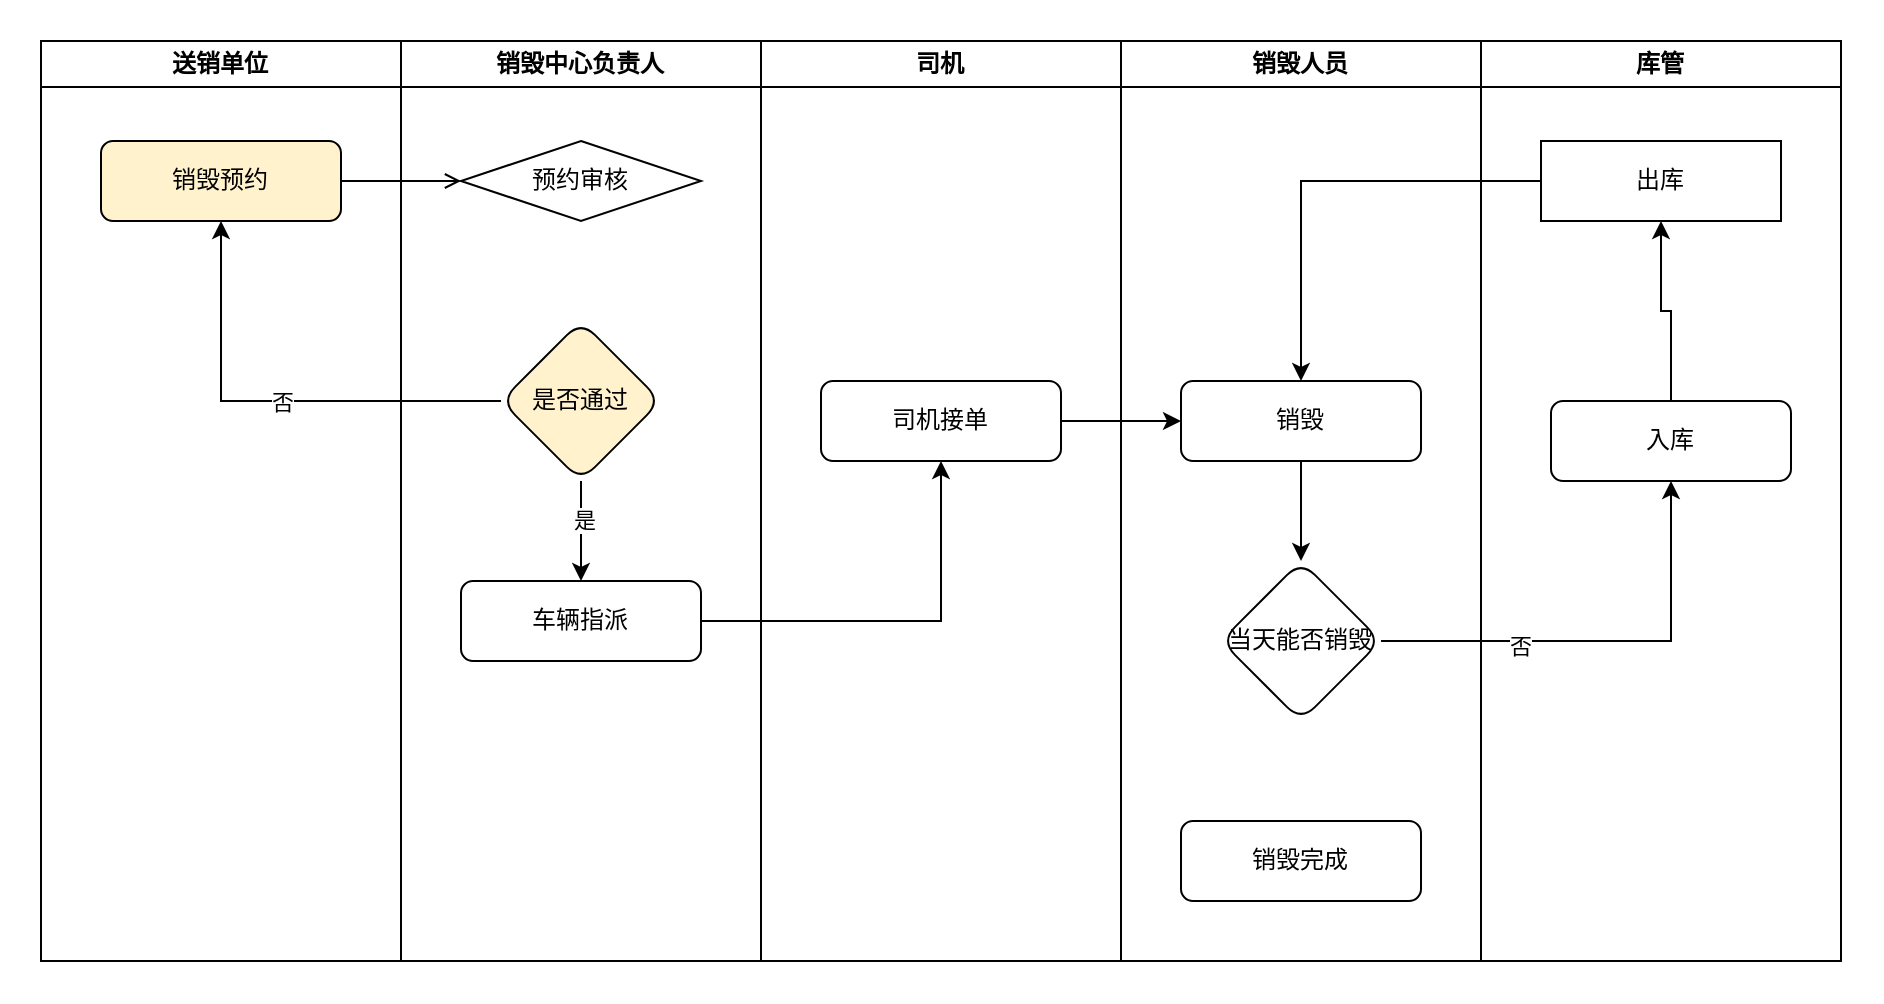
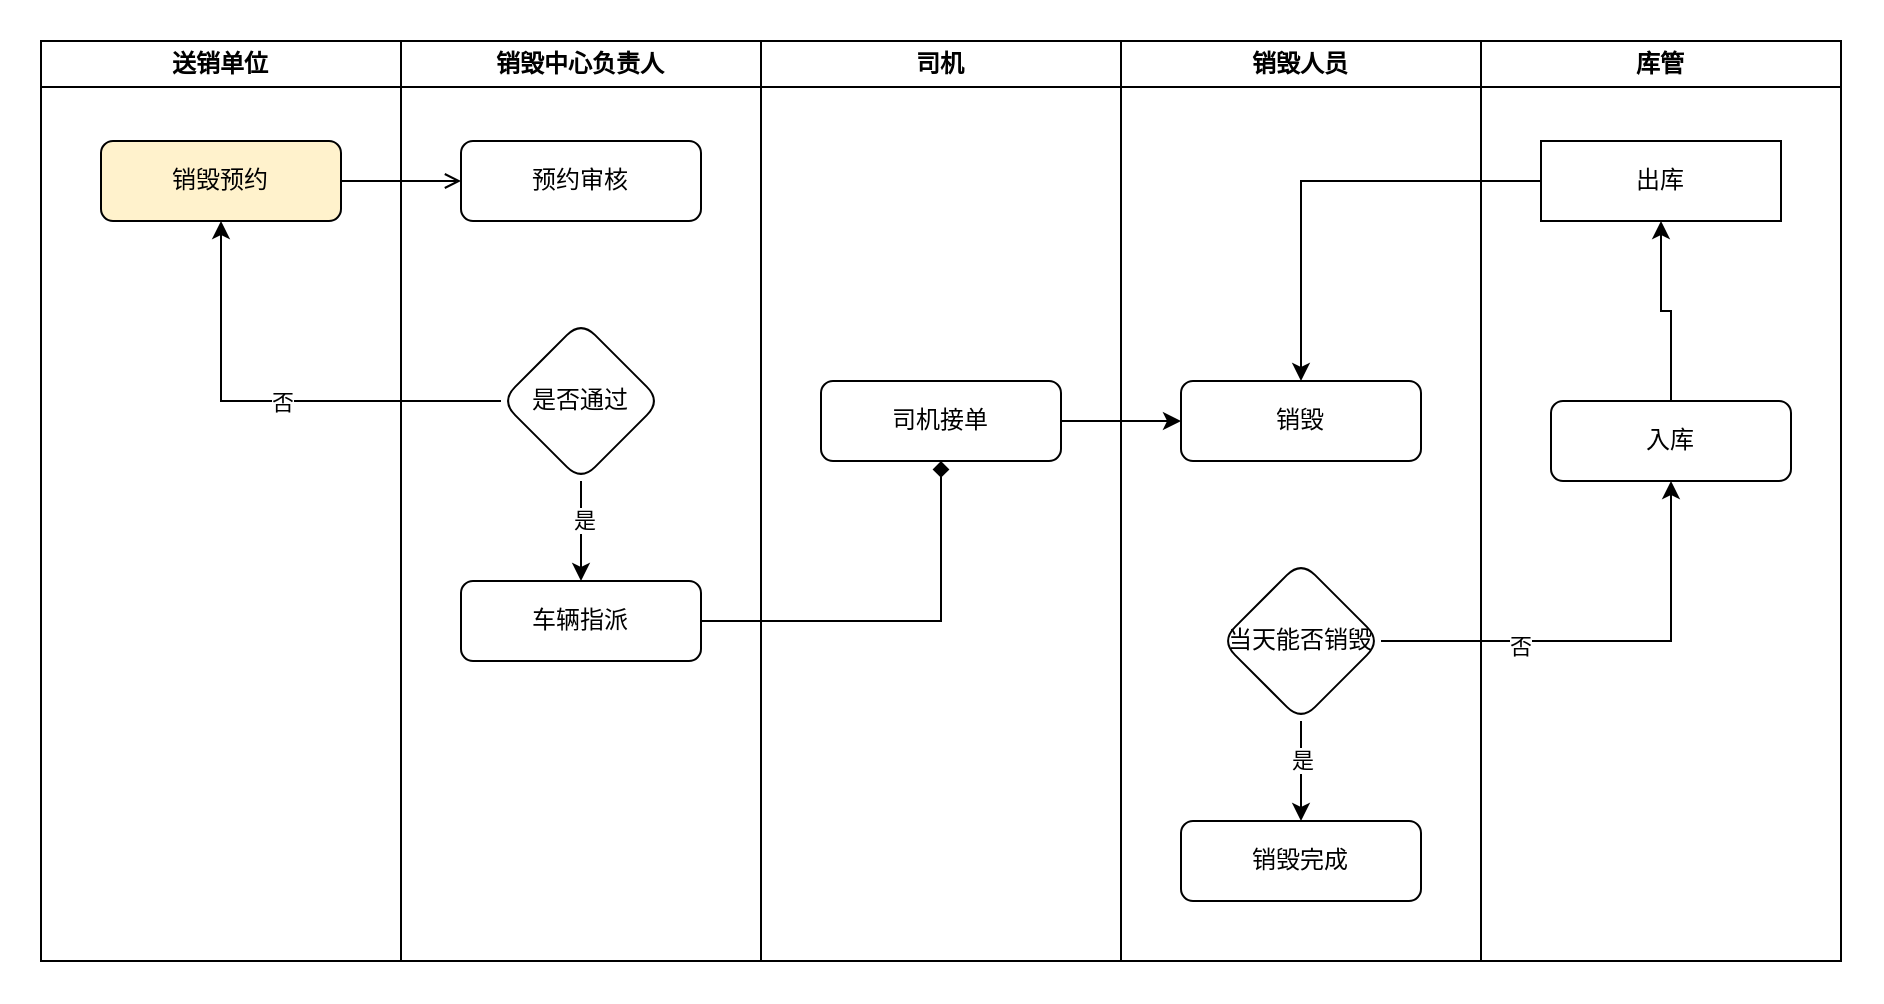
  <mxCell id="0" />
  <mxCell id="1" parent="0" />
  <mxCell id="2" value="" style="edgeStyle=orthogonalEdgeStyle;rounded=0;orthogonalLoop=1;jettySize=auto;html=1;endArrow=open;" edge="1" parent="1" source="12" target="4"><mxGeometry relative="1" as="geometry" /></mxCell>
  <mxCell id="3" value="销毁中心负责人" style="swimlane;whiteSpace=wrap;html=1;" vertex="1" parent="1"><mxGeometry x="200" y="20" width="180" height="460" as="geometry" /></mxCell>
- <mxCell id="4" value="预约审核" style="rhombus;whiteSpace=wrap;html=1;" vertex="1" parent="3"><mxGeometry x="30" y="50" width="120" height="40" as="geometry" /></mxCell>
+ <mxCell id="4" value="预约审核" style="rounded=1;whiteSpace=wrap;html=1;" vertex="1" parent="3"><mxGeometry x="30" y="50" width="120" height="40" as="geometry" /></mxCell>
  <mxCell id="5" value="车辆指派" style="whiteSpace=wrap;html=1;rounded=1;" vertex="1" parent="3"><mxGeometry x="30" y="270" width="120" height="40" as="geometry" /></mxCell>
  <mxCell id="6" style="edgeStyle=orthogonalEdgeStyle;rounded=0;orthogonalLoop=1;jettySize=auto;html=1;" edge="1" parent="3" source="8" target="5"><mxGeometry relative="1" as="geometry"><Array as="points"><mxPoint x="90" y="240" /><mxPoint x="90" y="240" /></Array></mxGeometry></mxCell>
  <mxCell id="7" value="是" style="edgeLabel;html=1;align=center;verticalAlign=middle;resizable=0;points=[];" vertex="1" connectable="0" parent="6"><mxGeometry x="-0.24" y="1" relative="1" as="geometry"><mxPoint as="offset" /></mxGeometry></mxCell>
- <mxCell id="8" value="是否通过" style="rhombus;whiteSpace=wrap;html=1;rounded=1;fillColor=#fff2cc;" vertex="1" parent="3"><mxGeometry x="50" y="140" width="80" height="80" as="geometry" /></mxCell>
+ <mxCell id="8" value="是否通过" style="rhombus;whiteSpace=wrap;html=1;rounded=1;" vertex="1" parent="3"><mxGeometry x="50" y="140" width="80" height="80" as="geometry" /></mxCell>
  <mxCell id="9" value="司机" style="swimlane;whiteSpace=wrap;html=1;" vertex="1" parent="1"><mxGeometry x="380" y="20" width="180" height="460" as="geometry" /></mxCell>
  <mxCell id="10" value="司机接单" style="whiteSpace=wrap;html=1;rounded=1;" vertex="1" parent="9"><mxGeometry x="30" y="170" width="120" height="40" as="geometry" /></mxCell>
  <mxCell id="11" value="送销单位" style="swimlane;whiteSpace=wrap;html=1;" vertex="1" parent="1"><mxGeometry x="20" y="20" width="180" height="460" as="geometry" /></mxCell>
  <mxCell id="12" value="销毁预约" style="rounded=1;whiteSpace=wrap;html=1;fillColor=#fff2cc;" vertex="1" parent="11"><mxGeometry x="30" y="50" width="120" height="40" as="geometry" /></mxCell>
  <mxCell id="13" value="销毁人员" style="swimlane;whiteSpace=wrap;html=1;" vertex="1" parent="1"><mxGeometry x="560" y="20" width="180" height="460" as="geometry" /></mxCell>
  <mxCell id="14" value="销毁" style="whiteSpace=wrap;html=1;rounded=1;" vertex="1" parent="13"><mxGeometry x="30" y="170" width="120" height="40" as="geometry" /></mxCell>
  <mxCell id="15" value="销毁完成" style="whiteSpace=wrap;html=1;rounded=1;" vertex="1" parent="13"><mxGeometry x="30" y="390" width="120" height="40" as="geometry" /></mxCell>
  <mxCell id="16" value="当天能否销毁" style="rhombus;whiteSpace=wrap;html=1;rounded=1;" vertex="1" parent="13"><mxGeometry x="50" y="260" width="80" height="80" as="geometry" /></mxCell>
- <mxCell id="17" value="" style="edgeStyle=orthogonalEdgeStyle;rounded=0;orthogonalLoop=1;jettySize=auto;html=1;" edge="1" parent="13" source="14" target="16"><mxGeometry relative="1" as="geometry" /></mxCell>
+ <mxCell id="18" value="" style="edgeStyle=orthogonalEdgeStyle;rounded=0;orthogonalLoop=1;jettySize=auto;html=1;" edge="1" parent="13" source="16" target="15"><mxGeometry relative="1" as="geometry" /></mxCell>
+ <mxCell id="19" value="是" style="edgeLabel;html=1;align=center;verticalAlign=middle;resizable=0;points=[];" vertex="1" connectable="0" parent="18"><mxGeometry x="-0.24" relative="1" as="geometry"><mxPoint as="offset" /></mxGeometry></mxCell>
  <mxCell id="20" value="库管" style="swimlane;whiteSpace=wrap;html=1;" vertex="1" parent="1"><mxGeometry x="740" y="20" width="180" height="460" as="geometry" /></mxCell>
  <mxCell id="21" value="" style="edgeStyle=orthogonalEdgeStyle;rounded=0;orthogonalLoop=1;jettySize=auto;html=1;" edge="1" parent="20" source="22" target="23"><mxGeometry relative="1" as="geometry" /></mxCell>
  <mxCell id="22" value="入库" style="whiteSpace=wrap;html=1;rounded=1;" vertex="1" parent="20"><mxGeometry x="35" y="180" width="120" height="40" as="geometry" /></mxCell>
  <mxCell id="23" value="出库" style="whiteSpace=wrap;html=1;rounded=0;" vertex="1" parent="20"><mxGeometry x="30" y="50" width="120" height="40" as="geometry" /></mxCell>
  <mxCell id="24" style="edgeStyle=orthogonalEdgeStyle;rounded=0;orthogonalLoop=1;jettySize=auto;html=1;entryX=0.5;entryY=0;entryDx=0;entryDy=0;" edge="1" parent="1" source="23" target="14"><mxGeometry relative="1" as="geometry" /></mxCell>
  <mxCell id="25" style="edgeStyle=orthogonalEdgeStyle;rounded=0;orthogonalLoop=1;jettySize=auto;html=1;entryX=0.5;entryY=1;entryDx=0;entryDy=0;" edge="1" parent="1" source="16" target="22"><mxGeometry relative="1" as="geometry" /></mxCell>
  <mxCell id="26" value="否" style="edgeLabel;html=1;align=center;verticalAlign=middle;resizable=0;points=[];" vertex="1" connectable="0" parent="25"><mxGeometry x="-0.396" y="-2" relative="1" as="geometry"><mxPoint x="1" as="offset" /></mxGeometry></mxCell>
- <mxCell id="27" value="" style="edgeStyle=orthogonalEdgeStyle;rounded=0;orthogonalLoop=1;jettySize=auto;html=1;" edge="1" parent="1" source="5" target="10"><mxGeometry relative="1" as="geometry" /></mxCell>
+ <mxCell id="27" value="" style="edgeStyle=orthogonalEdgeStyle;rounded=0;orthogonalLoop=1;jettySize=auto;html=1;endArrow=diamond;" edge="1" parent="1" source="5" target="10"><mxGeometry relative="1" as="geometry" /></mxCell>
  <mxCell id="28" style="edgeStyle=orthogonalEdgeStyle;rounded=0;orthogonalLoop=1;jettySize=auto;html=1;entryX=0;entryY=0.5;entryDx=0;entryDy=0;" edge="1" parent="1" source="10" target="14"><mxGeometry relative="1" as="geometry" /></mxCell>
  <mxCell id="29" style="edgeStyle=orthogonalEdgeStyle;rounded=0;orthogonalLoop=1;jettySize=auto;html=1;entryX=0.5;entryY=1;entryDx=0;entryDy=0;" edge="1" parent="1" source="8" target="12"><mxGeometry relative="1" as="geometry"><mxPoint x="170" y="200" as="targetPoint" /></mxGeometry></mxCell>
  <mxCell id="30" value="否" style="edgeLabel;html=1;align=center;verticalAlign=middle;resizable=0;points=[];" vertex="1" connectable="0" parent="29"><mxGeometry x="-0.037" relative="1" as="geometry"><mxPoint x="1" as="offset" /></mxGeometry></mxCell>
